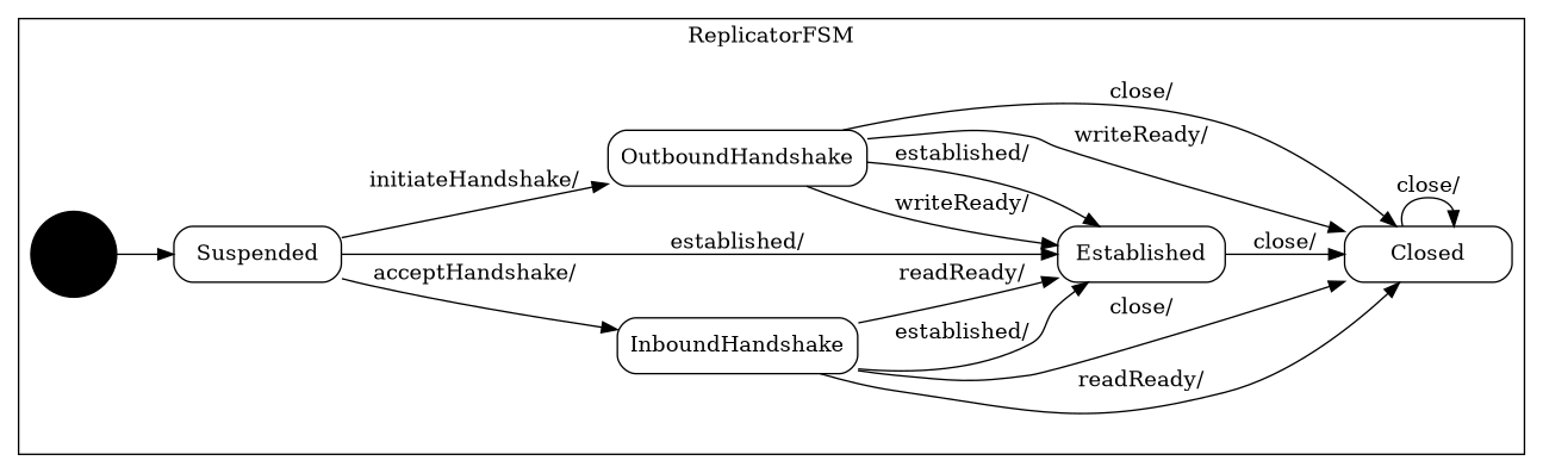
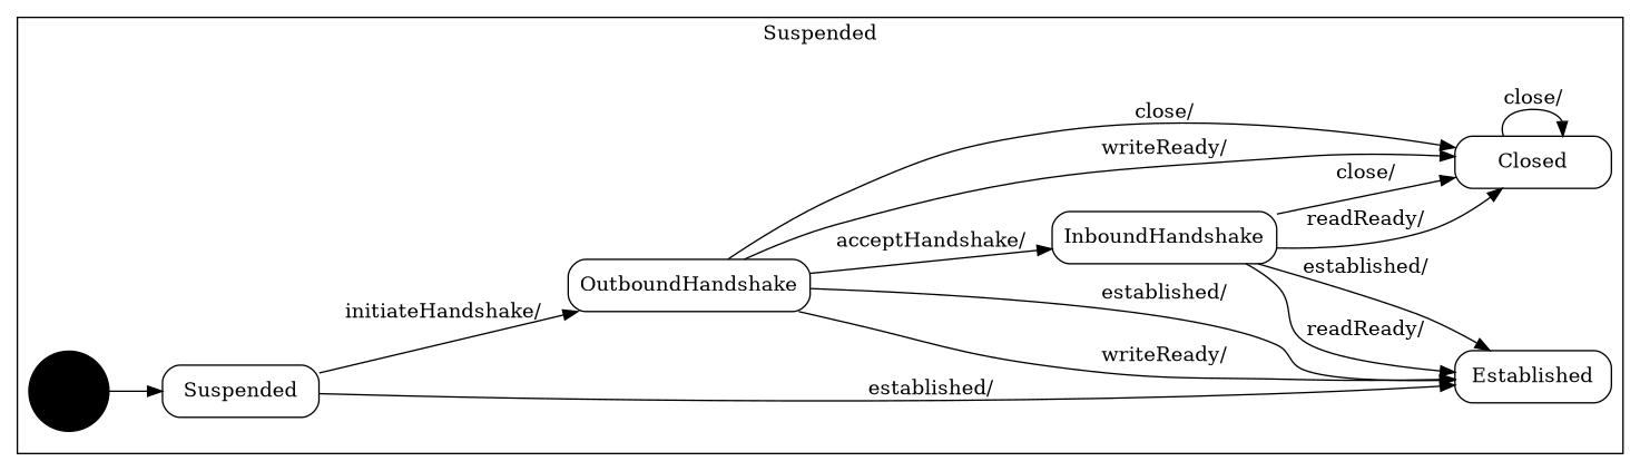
  digraph {
    rankdir=LR
    node [shape=Mrecord]
    n1 [label="{Suspended}" width=1.5]
    n2 [label="{Established}" width=1.5]
    n3 [label="{InboundHandshake}" width=1.5]
    n4 [label="{OutboundHandshake}" width=1.5]
    n5 [label="{Closed}" width=1.5]
    "%5" [fillcolor=black shape=circle style=filled width=0.25]
    subgraph cluster_1 {
-     label=ReplicatorFSM
+     label=Suspended
      n1
      n2
      n3
      n4
      n5
      "%5"
    }
    n1 -> n2 [label="established/\l"]
-   n1 -> n3 [label="acceptHandshake/\l"]
+   n4 -> n3 [label="acceptHandshake/\l"]
    n1 -> n4 [label="initiateHandshake/\l"]
-   n2 -> n5 [label="close/\l"]
    n3 -> n2 [label="readReady/\l"]
    n3 -> n2 [label="established/\l"]
    n3 -> n5 [label="readReady/\l"]
    n3 -> n5 [label="close/\l"]
    n4 -> n2 [label="writeReady/\l"]
    n4 -> n2 [label="established/\l"]
    n4 -> n5 [label="writeReady/\l"]
    n4 -> n5 [label="close/\l"]
    n5 -> n5 [label="close/\l"]
    "%5" -> n1
  }
